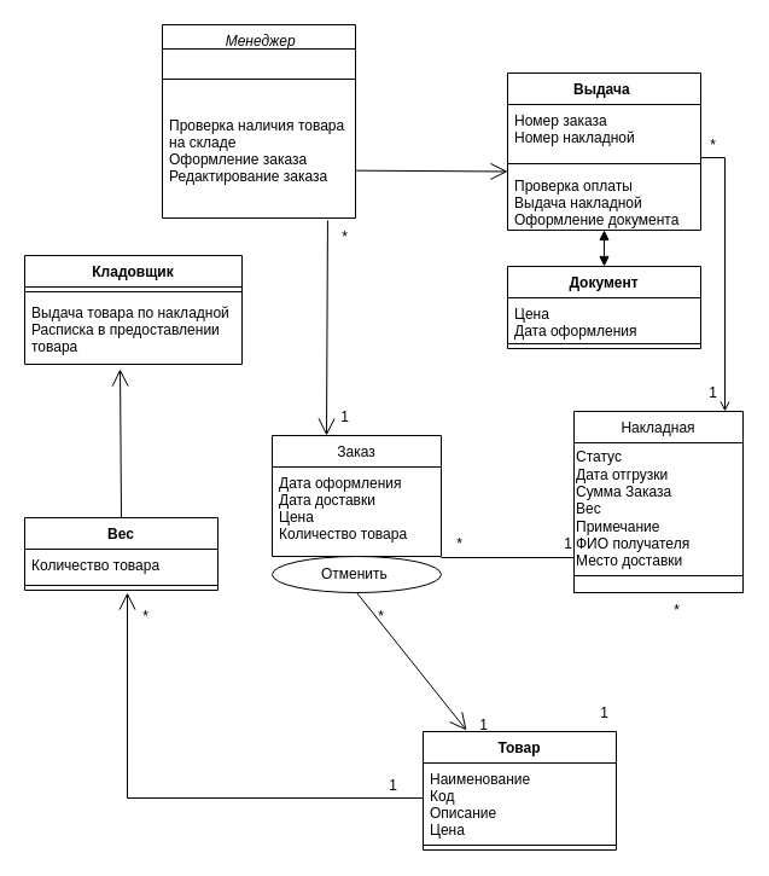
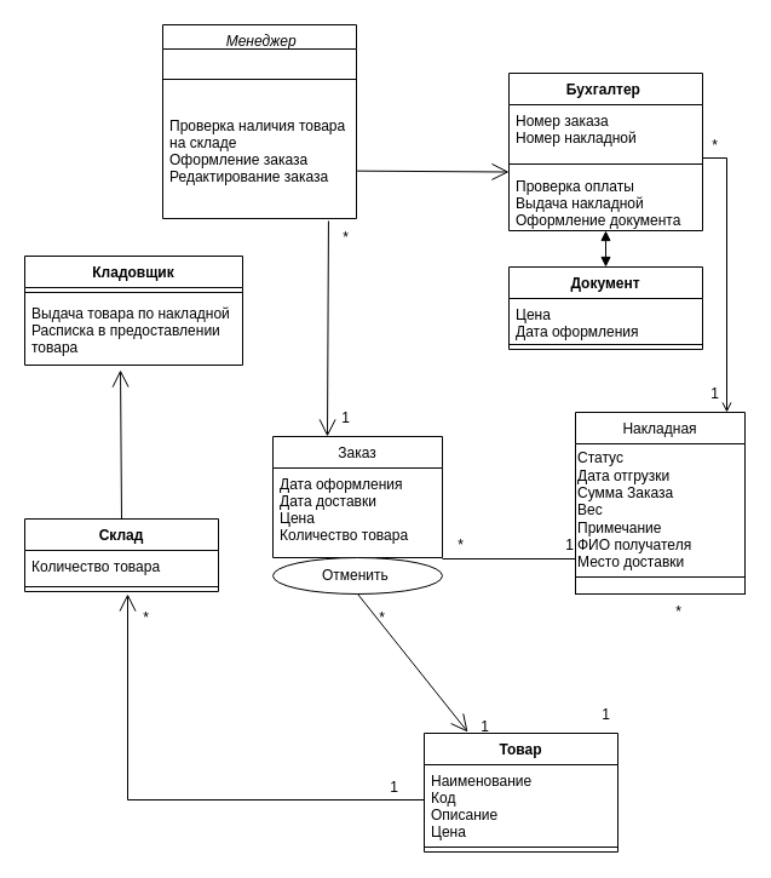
  <mxCell id="0" />
  <mxCell id="1" parent="0" />
  <mxCell id="2" value=" Менеджер" style="swimlane;fontStyle=2;align=center;verticalAlign=top;childLayout=stackLayout;horizontal=1;startSize=20;horizontalStack=0;resizeParent=1;resizeLast=0;collapsible=1;marginBottom=0;rounded=0;shadow=0;strokeWidth=1;" vertex="1" parent="1"><mxGeometry x="134" width="160" height="160" as="geometry" y="20"><mxRectangle x="220" y="120" width="160" height="26" as="alternateBounds" /></mxGeometry></mxCell>
  <mxCell id="3" value="" style="line;html=1;strokeWidth=1;align=left;verticalAlign=middle;spacingTop=-1;spacingLeft=3;spacingRight=3;rotatable=0;labelPosition=right;points=[];portConstraint=eastwest;" vertex="1" parent="2"><mxGeometry y="20" width="160" height="50" as="geometry" /></mxCell>
  <mxCell id="4" value="Проверка наличия товара&#10;на складе &#10;Оформление заказа&#10;Редактирование заказа&#10;" style="text;align=left;verticalAlign=top;spacingLeft=4;spacingRight=4;overflow=hidden;rotatable=0;points=[[0,0.5],[1,0.5]];portConstraint=eastwest;" vertex="1" parent="2"><mxGeometry y="70" width="160" height="90" as="geometry" /></mxCell>
  <mxCell id="5" value="" style="endArrow=open;endFill=1;endSize=12;html=1;rounded=0;entryX=0;entryY=0.03;entryDx=0;entryDy=0;entryPerimeter=0;exitX=1.004;exitY=0.563;exitDx=0;exitDy=0;exitPerimeter=0;" edge="1" parent="1" source="4" target="9"><mxGeometry width="160" relative="1" as="geometry"><mxPoint x="180" y="260" as="sourcePoint" /><mxPoint x="300" y="260" as="targetPoint" /></mxGeometry></mxCell>
- <mxCell id="6" value="Выдача " style="swimlane;fontStyle=1;align=center;verticalAlign=top;childLayout=stackLayout;horizontal=1;startSize=26;horizontalStack=0;resizeParent=1;resizeParentMax=0;resizeLast=0;collapsible=1;marginBottom=0;" vertex="1" parent="1"><mxGeometry x="420" y="60" width="160" height="130" as="geometry" /></mxCell>
+ <mxCell id="6" value="Бухгалтер " style="swimlane;fontStyle=1;align=center;verticalAlign=top;childLayout=stackLayout;horizontal=1;startSize=26;horizontalStack=0;resizeParent=1;resizeParentMax=0;resizeLast=0;collapsible=1;marginBottom=0;" vertex="1" parent="1"><mxGeometry x="420" y="60" width="160" height="130" as="geometry" /></mxCell>
  <mxCell id="7" value="Номер заказа &#10;Номер накладной&#10;" style="text;strokeColor=none;fillColor=none;align=left;verticalAlign=top;spacingLeft=4;spacingRight=4;overflow=hidden;rotatable=0;points=[[0,0.5],[1,0.5]];portConstraint=eastwest;" vertex="1" parent="6"><mxGeometry y="26" width="160" height="44" as="geometry" /></mxCell>
  <mxCell id="8" value="" style="line;strokeWidth=1;fillColor=none;align=left;verticalAlign=middle;spacingTop=-1;spacingLeft=3;spacingRight=3;rotatable=0;labelPosition=right;points=[];portConstraint=eastwest;strokeColor=inherit;" vertex="1" parent="6"><mxGeometry y="70" width="160" height="10" as="geometry" /></mxCell>
  <mxCell id="9" value="Проверка оплаты&#10;Выдача накладной&#10;Оформление документа" style="text;strokeColor=none;fillColor=none;align=left;verticalAlign=top;spacingLeft=4;spacingRight=4;overflow=hidden;rotatable=0;points=[[0,0.5],[1,0.5]];portConstraint=eastwest;" vertex="1" parent="6"><mxGeometry y="80" width="160" height="50" as="geometry" /></mxCell>
  <mxCell id="10" value="Заказ" style="swimlane;fontStyle=0;childLayout=stackLayout;horizontal=1;startSize=26;fillColor=none;horizontalStack=0;resizeParent=1;resizeParentMax=0;resizeLast=0;collapsible=1;marginBottom=0;" vertex="1" parent="1"><mxGeometry x="225" y="360" width="140" height="100" as="geometry" /></mxCell>
  <mxCell id="11" value="Дата оформления&#10;Дата доставки&#10;Цена&#10;Количество товара" style="text;strokeColor=none;fillColor=none;align=left;verticalAlign=top;spacingLeft=4;spacingRight=4;overflow=hidden;rotatable=0;points=[[0,0.5],[1,0.5]];portConstraint=eastwest;" vertex="1" parent="10"><mxGeometry y="26" width="140" height="74" as="geometry" /></mxCell>
  <mxCell id="12" value="Отменить&amp;nbsp;" style="ellipse;whiteSpace=wrap;html=1;" vertex="1" parent="1"><mxGeometry x="225" y="460" width="140" height="30" as="geometry" /></mxCell>
  <mxCell id="13" value="Документ" style="swimlane;fontStyle=1;align=center;verticalAlign=top;childLayout=stackLayout;horizontal=1;startSize=26;horizontalStack=0;resizeParent=1;resizeParentMax=0;resizeLast=0;collapsible=1;marginBottom=0;" vertex="1" parent="1"><mxGeometry x="420" y="220" width="160" height="68" as="geometry" /></mxCell>
  <mxCell id="14" value="Цена&#10;Дата оформления" style="text;strokeColor=none;fillColor=none;align=left;verticalAlign=top;spacingLeft=4;spacingRight=4;overflow=hidden;rotatable=0;points=[[0,0.5],[1,0.5]];portConstraint=eastwest;" vertex="1" parent="13"><mxGeometry y="26" width="160" height="34" as="geometry" /></mxCell>
  <mxCell id="15" value="" style="line;strokeWidth=1;fillColor=none;align=left;verticalAlign=middle;spacingTop=-1;spacingLeft=3;spacingRight=3;rotatable=0;labelPosition=right;points=[];portConstraint=eastwest;strokeColor=inherit;" vertex="1" parent="13"><mxGeometry y="60" width="160" height="8" as="geometry" /></mxCell>
  <mxCell id="16" value="" style="endArrow=block;startArrow=block;endFill=1;startFill=1;html=1;rounded=0;exitX=0.5;exitY=1;exitDx=0;exitDy=0;exitPerimeter=0;entryX=0.5;entryY=0;entryDx=0;entryDy=0;" edge="1" parent="1" source="9" target="13"><mxGeometry width="160" relative="1" as="geometry"><mxPoint x="300" y="310" as="sourcePoint" /><mxPoint x="460" y="310" as="targetPoint" /></mxGeometry></mxCell>
  <mxCell id="17" value="" style="line;strokeWidth=1;fillColor=none;align=left;verticalAlign=middle;spacingTop=-1;spacingLeft=3;spacingRight=3;rotatable=0;labelPosition=right;points=[];portConstraint=eastwest;strokeColor=inherit;" vertex="1" parent="1"><mxGeometry x="365" y="457" width="110" height="8" as="geometry" /></mxCell>
  <mxCell id="18" value="*" style="text;html=1;align=center;verticalAlign=middle;resizable=0;points=[];autosize=1;strokeColor=none;fillColor=none;" vertex="1" parent="1"><mxGeometry x="365" y="435" width="30" height="30" as="geometry" /></mxCell>
  <mxCell id="19" value="1" style="text;html=1;align=center;verticalAlign=middle;resizable=0;points=[];autosize=1;strokeColor=none;fillColor=none;" vertex="1" parent="1"><mxGeometry x="455" y="435" width="30" height="30" as="geometry" /></mxCell>
  <mxCell id="20" value="Товар" style="swimlane;fontStyle=1;align=center;verticalAlign=top;childLayout=stackLayout;horizontal=1;startSize=26;horizontalStack=0;resizeParent=1;resizeParentMax=0;resizeLast=0;collapsible=1;marginBottom=0;" vertex="1" parent="1"><mxGeometry x="350" y="605" width="160" height="98" as="geometry" /></mxCell>
  <mxCell id="21" value="Наименование&#10;Код &#10;Описание &#10;Цена" style="text;strokeColor=none;fillColor=none;align=left;verticalAlign=top;spacingLeft=4;spacingRight=4;overflow=hidden;rotatable=0;points=[[0,0.5],[1,0.5]];portConstraint=eastwest;" vertex="1" parent="20"><mxGeometry y="26" width="160" height="64" as="geometry" /></mxCell>
  <mxCell id="22" value="" style="line;strokeWidth=1;fillColor=none;align=left;verticalAlign=middle;spacingTop=-1;spacingLeft=3;spacingRight=3;rotatable=0;labelPosition=right;points=[];portConstraint=eastwest;strokeColor=inherit;" vertex="1" parent="20"><mxGeometry y="90" width="160" height="8" as="geometry" /></mxCell>
  <mxCell id="23" value="*" style="text;html=1;align=center;verticalAlign=middle;resizable=0;points=[];autosize=1;strokeColor=none;fillColor=none;" vertex="1" parent="1"><mxGeometry x="300" y="495" width="30" height="30" as="geometry" /></mxCell>
  <mxCell id="24" value="1" style="text;html=1;align=center;verticalAlign=middle;resizable=0;points=[];autosize=1;strokeColor=none;fillColor=none;" vertex="1" parent="1"><mxGeometry x="385" y="585" width="30" height="30" as="geometry" /></mxCell>
  <mxCell id="25" value="*" style="text;html=1;align=center;verticalAlign=middle;resizable=0;points=[];autosize=1;strokeColor=none;fillColor=none;" vertex="1" parent="1"><mxGeometry x="545" y="490" width="30" height="30" as="geometry" /></mxCell>
  <mxCell id="26" value="1" style="text;html=1;align=center;verticalAlign=middle;resizable=0;points=[];autosize=1;strokeColor=none;fillColor=none;" vertex="1" parent="1"><mxGeometry x="485" y="575" width="30" height="30" as="geometry" /></mxCell>
- <mxCell id="27" value="Вес" style="swimlane;fontStyle=1;align=center;verticalAlign=top;childLayout=stackLayout;horizontal=1;startSize=26;horizontalStack=0;resizeParent=1;resizeParentMax=0;resizeLast=0;collapsible=1;marginBottom=0;" vertex="1" parent="1"><mxGeometry x="20" y="428" width="160" height="60" as="geometry" /></mxCell>
+ <mxCell id="27" value="Склад" style="swimlane;fontStyle=1;align=center;verticalAlign=top;childLayout=stackLayout;horizontal=1;startSize=26;horizontalStack=0;resizeParent=1;resizeParentMax=0;resizeLast=0;collapsible=1;marginBottom=0;" vertex="1" parent="1"><mxGeometry x="20" y="428" width="160" height="60" as="geometry" /></mxCell>
  <mxCell id="28" value="Количество товара&#10;" style="text;strokeColor=none;fillColor=none;align=left;verticalAlign=top;spacingLeft=4;spacingRight=4;overflow=hidden;rotatable=0;points=[[0,0.5],[1,0.5]];portConstraint=eastwest;" vertex="1" parent="27"><mxGeometry y="26" width="160" height="26" as="geometry" /></mxCell>
  <mxCell id="29" value="" style="line;strokeWidth=1;fillColor=none;align=left;verticalAlign=middle;spacingTop=-1;spacingLeft=3;spacingRight=3;rotatable=0;labelPosition=right;points=[];portConstraint=eastwest;strokeColor=inherit;" vertex="1" parent="27"><mxGeometry y="52" width="160" height="8" as="geometry" /></mxCell>
  <mxCell id="30" value="*" style="text;html=1;align=center;verticalAlign=middle;resizable=0;points=[];autosize=1;strokeColor=none;fillColor=none;" vertex="1" parent="1"><mxGeometry x="105" y="495" width="30" height="30" as="geometry" /></mxCell>
  <mxCell id="31" value="1" style="text;html=1;align=center;verticalAlign=middle;resizable=0;points=[];autosize=1;strokeColor=none;fillColor=none;" vertex="1" parent="1"><mxGeometry x="310" y="635" width="30" height="30" as="geometry" /></mxCell>
  <mxCell id="32" value="Кладовщик" style="swimlane;fontStyle=1;align=center;verticalAlign=top;childLayout=stackLayout;horizontal=1;startSize=26;horizontalStack=0;resizeParent=1;resizeParentMax=0;resizeLast=0;collapsible=1;marginBottom=0;" vertex="1" parent="1"><mxGeometry x="20" y="211" width="180" height="90" as="geometry" /></mxCell>
  <mxCell id="33" value="" style="line;strokeWidth=1;fillColor=none;align=left;verticalAlign=middle;spacingTop=-1;spacingLeft=3;spacingRight=3;rotatable=0;labelPosition=right;points=[];portConstraint=eastwest;strokeColor=inherit;" vertex="1" parent="32"><mxGeometry y="26" width="180" height="8" as="geometry" /></mxCell>
  <mxCell id="34" value="Выдача товара по накладной&#10;Расписка в предоставлении &#10;товара" style="text;strokeColor=none;fillColor=none;align=left;verticalAlign=top;spacingLeft=4;spacingRight=4;overflow=hidden;rotatable=0;points=[[0,0.5],[1,0.5]];portConstraint=eastwest;" vertex="1" parent="32"><mxGeometry y="34" width="180" height="56" as="geometry" /></mxCell>
  <mxCell id="35" value="Накладная" style="swimlane;fontStyle=0;childLayout=stackLayout;horizontal=1;startSize=26;fillColor=none;horizontalStack=0;resizeParent=1;resizeParentMax=0;resizeLast=0;collapsible=1;marginBottom=0;" vertex="1" parent="1"><mxGeometry x="475" y="340" width="140" height="150" as="geometry" /></mxCell>
  <mxCell id="36" value="Статус&lt;br&gt;Дата отгрузки&lt;br&gt;Сумма Заказа&lt;br&gt;Вес&lt;br&gt;Примечание&lt;br&gt;ФИО получателя&lt;br&gt;Место доставки" style="text;html=1;align=left;verticalAlign=middle;resizable=0;points=[];autosize=1;strokeColor=none;fillColor=none;" vertex="1" parent="35"><mxGeometry y="26" width="140" height="110" as="geometry" /></mxCell>
  <mxCell id="37" value="" style="rounded=0;whiteSpace=wrap;html=1;" vertex="1" parent="35"><mxGeometry y="136" width="140" height="14" as="geometry" /></mxCell>
  <mxCell id="38" value="*" style="text;html=1;align=center;verticalAlign=middle;resizable=0;points=[];autosize=1;strokeColor=none;fillColor=none;" vertex="1" parent="1"><mxGeometry x="270" y="181" width="30" height="30" as="geometry" /></mxCell>
  <mxCell id="39" value="1" style="text;html=1;align=center;verticalAlign=middle;resizable=0;points=[];autosize=1;strokeColor=none;fillColor=none;" vertex="1" parent="1"><mxGeometry x="270" y="330" width="30" height="30" as="geometry" /></mxCell>
  <mxCell id="40" value="" style="endArrow=open;html=1;rounded=0;" edge="1" parent="1"><mxGeometry width="50" height="50" relative="1" as="geometry"><mxPoint x="580" y="130" as="sourcePoint" /><mxPoint x="600" y="340" as="targetPoint" /><Array as="points"><mxPoint x="600" y="130" /></Array></mxGeometry></mxCell>
  <mxCell id="41" value="*" style="text;html=1;align=center;verticalAlign=middle;resizable=0;points=[];autosize=1;strokeColor=none;fillColor=none;" vertex="1" parent="1"><mxGeometry x="575" y="105" width="30" height="30" as="geometry" /></mxCell>
  <mxCell id="42" value="1" style="text;html=1;align=center;verticalAlign=middle;resizable=0;points=[];autosize=1;strokeColor=none;fillColor=none;" vertex="1" parent="1"><mxGeometry x="575" y="310" width="30" height="30" as="geometry" /></mxCell>
  <mxCell id="43" value="" style="endArrow=open;endFill=1;endSize=12;html=1;rounded=0;" edge="1" parent="1"><mxGeometry width="160" relative="1" as="geometry"><mxPoint x="350" y="660" as="sourcePoint" /><mxPoint x="105" y="490" as="targetPoint" /><Array as="points"><mxPoint x="105" y="660" /></Array></mxGeometry></mxCell>
  <mxCell id="44" value="" style="endArrow=open;endFill=1;endSize=12;html=1;rounded=0;exitX=0.5;exitY=1;exitDx=0;exitDy=0;entryX=0.033;entryY=0.633;entryDx=0;entryDy=0;entryPerimeter=0;" edge="1" parent="1" source="12" target="24"><mxGeometry width="160" relative="1" as="geometry"><mxPoint x="130" y="470" as="sourcePoint" /><mxPoint x="290" y="470" as="targetPoint" /></mxGeometry></mxCell>
  <mxCell id="45" value="" style="endArrow=open;endFill=1;endSize=12;html=1;rounded=0;exitX=0.856;exitY=1.022;exitDx=0;exitDy=0;exitPerimeter=0;" edge="1" parent="1" source="4"><mxGeometry width="160" relative="1" as="geometry"><mxPoint x="270" y="180" as="sourcePoint" /><mxPoint x="270" y="360" as="targetPoint" /></mxGeometry></mxCell>
  <mxCell id="46" value="" style="endArrow=open;endFill=1;endSize=12;html=1;rounded=0;exitX=0.5;exitY=0;exitDx=0;exitDy=0;entryX=0.439;entryY=1.071;entryDx=0;entryDy=0;entryPerimeter=0;" edge="1" parent="1" source="27" target="34"><mxGeometry width="160" relative="1" as="geometry"><mxPoint x="130" y="470" as="sourcePoint" /><mxPoint x="290" y="470" as="targetPoint" /></mxGeometry></mxCell>
